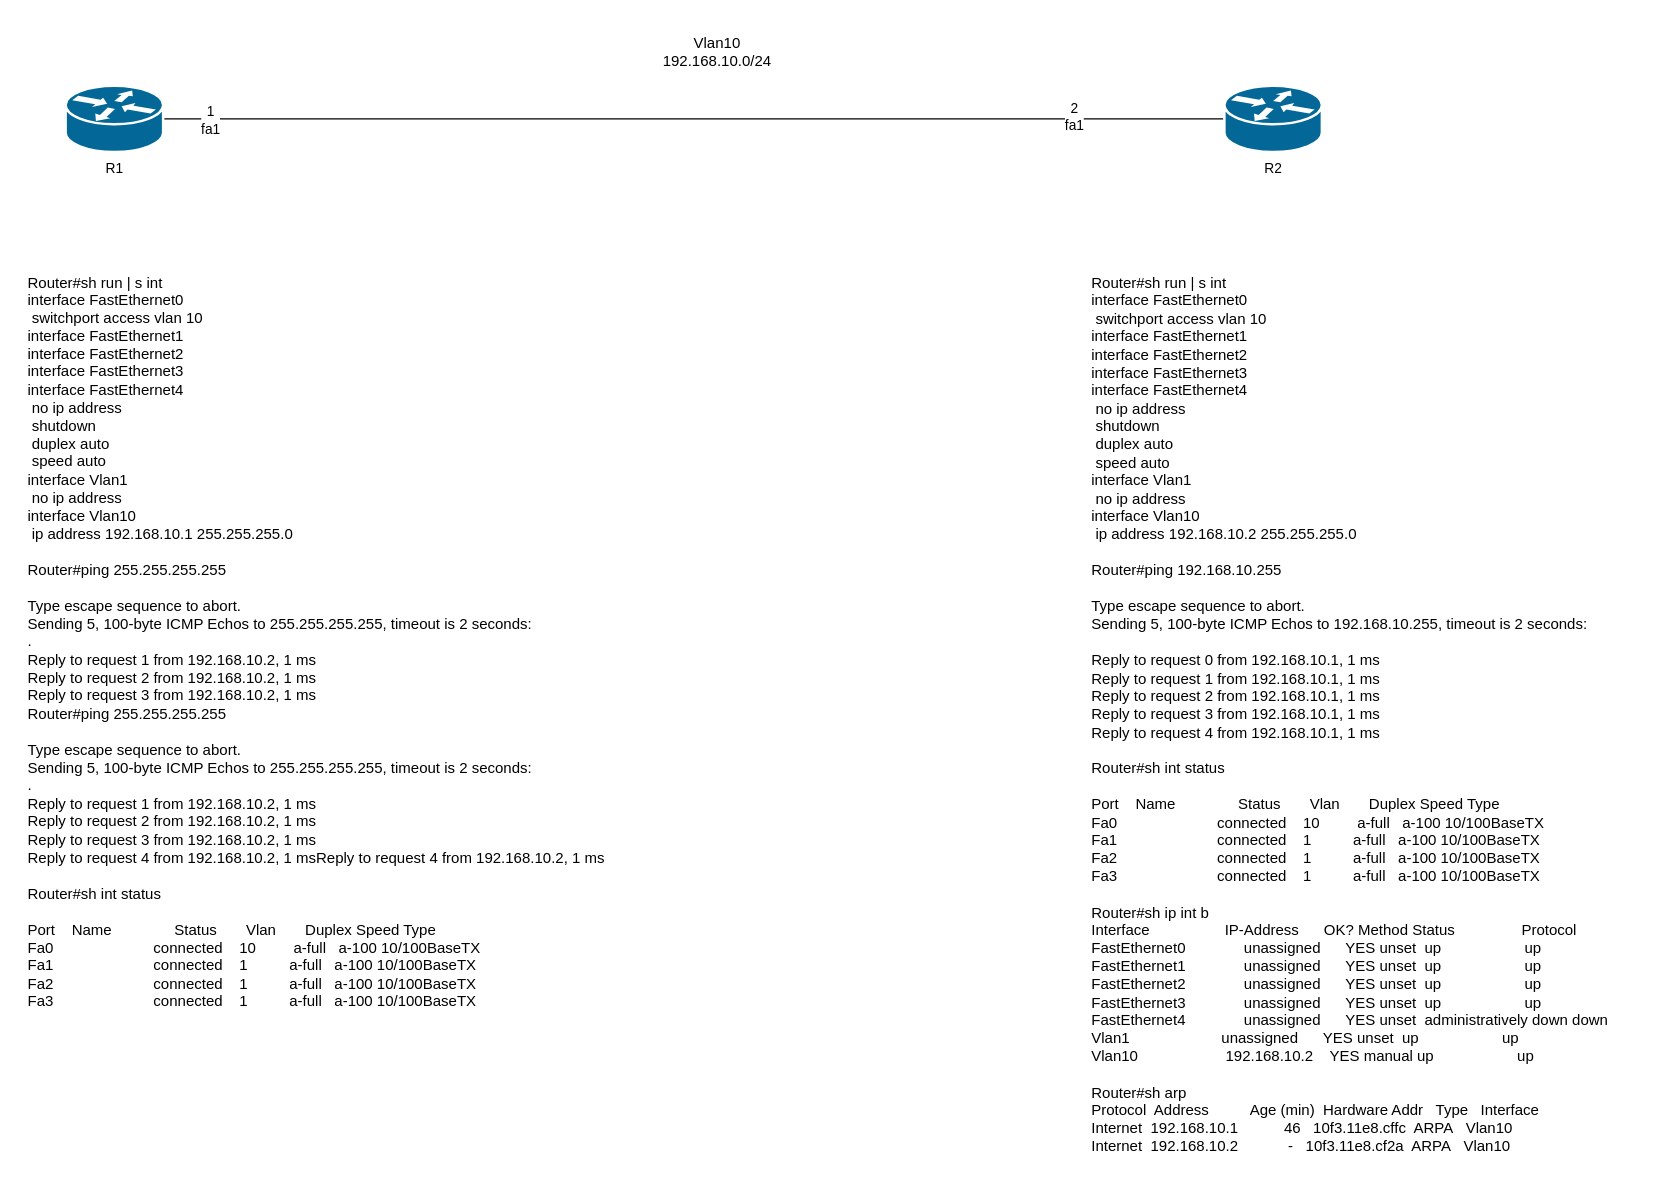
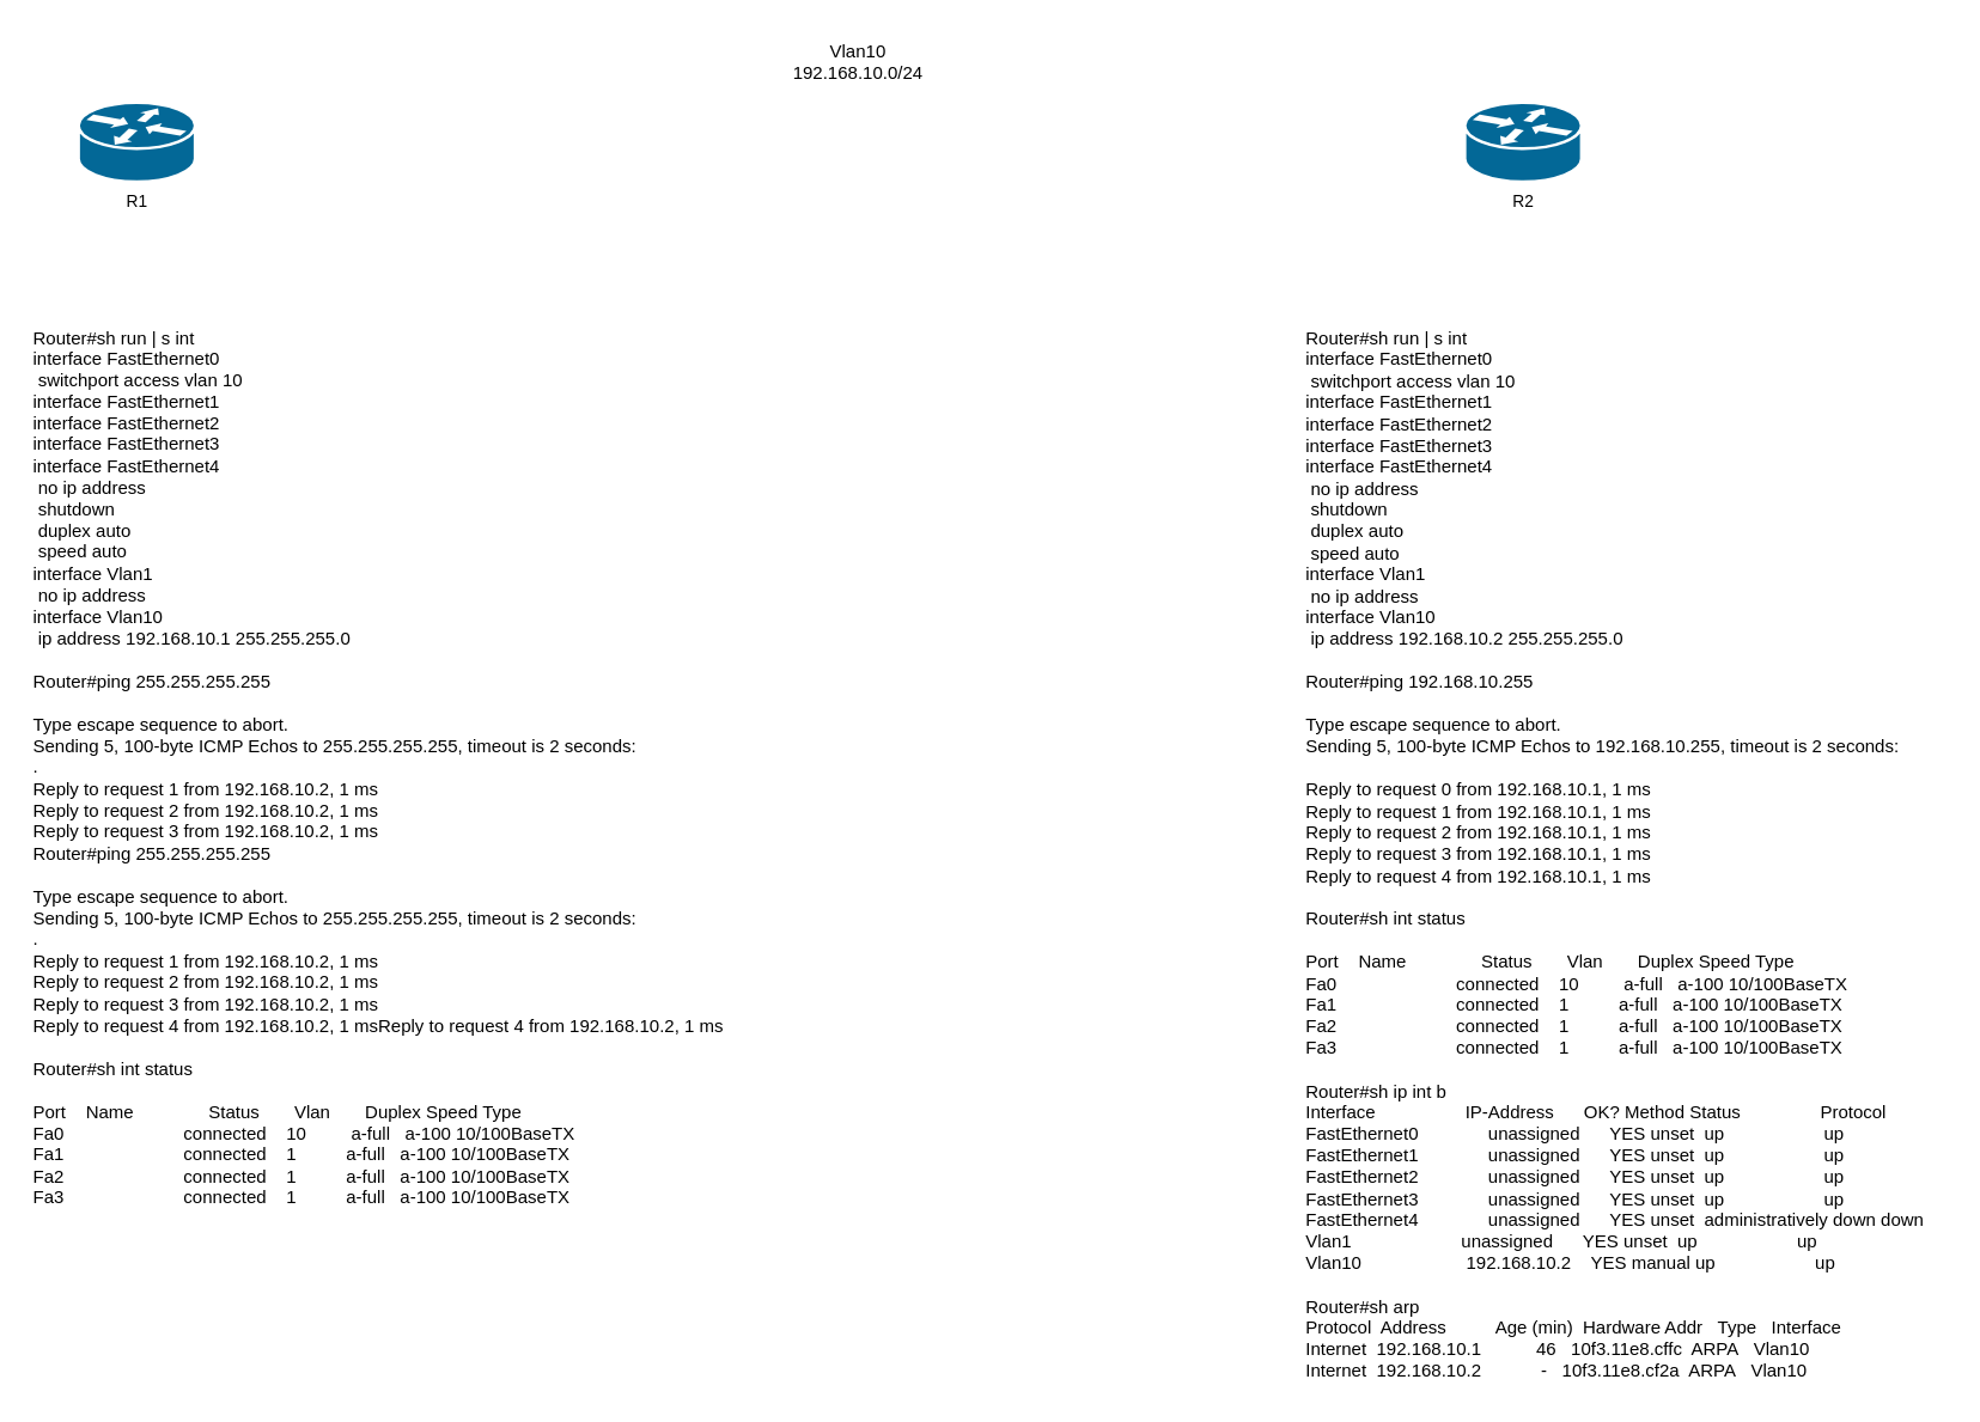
  <mxCell id="0" />
  <mxCell id="1" parent="0" />
- <mxCell id="2" style="rounded=0;orthogonalLoop=1;jettySize=auto;html=1;exitX=1;exitY=0.5;exitDx=0;exitDy=0;exitPerimeter=0;endArrow=none;endFill=0;" parent="1" source="5" target="6" edge="1"><mxGeometry relative="1" as="geometry" /></mxCell>
- <mxCell id="3" value="1&lt;br&gt;fa1" style="edgeLabel;html=1;align=center;verticalAlign=middle;resizable=0;points=[];" parent="2" vertex="1" connectable="0"><mxGeometry x="-0.913" y="-1" relative="1" as="geometry"><mxPoint as="offset" /></mxGeometry></mxCell>
- <mxCell id="4" value="2&lt;br&gt;fa1" style="edgeLabel;html=1;align=center;verticalAlign=middle;resizable=0;points=[];" parent="2" vertex="1" connectable="0"><mxGeometry x="0.666" y="-1" relative="1" as="geometry"><mxPoint x="21" y="-3" as="offset" /></mxGeometry></mxCell>
  <mxCell id="5" value="R1" style="shape=mxgraph.cisco.routers.router;sketch=0;html=1;pointerEvents=1;dashed=0;fillColor=#036897;strokeColor=#ffffff;strokeWidth=2;verticalLabelPosition=bottom;verticalAlign=top;align=center;outlineConnect=0;fontFamily=Helvetica;fontSize=11;fontColor=default;" parent="1" vertex="1"><mxGeometry x="52" y="68" width="78" height="53" as="geometry" /></mxCell>
  <mxCell id="6" value="R2" style="shape=mxgraph.cisco.routers.router;sketch=0;html=1;pointerEvents=1;dashed=0;fillColor=#036897;strokeColor=#ffffff;strokeWidth=2;verticalLabelPosition=bottom;verticalAlign=top;align=center;outlineConnect=0;fontFamily=Helvetica;fontSize=11;fontColor=default;" parent="1" vertex="1"><mxGeometry x="979" y="68" width="78" height="53" as="geometry" /></mxCell>
  <mxCell id="7" value="Vlan10&lt;br&gt;192.168.10.0/24" style="text;html=1;align=center;verticalAlign=middle;resizable=0;points=[];autosize=1;strokeColor=none;fillColor=none;" parent="1" vertex="1"><mxGeometry x="520" y="20" width="105" height="41" as="geometry" /></mxCell>
  <mxCell id="8" value="&lt;div&gt;Router#sh run | s int&lt;/div&gt;&lt;div&gt;interface FastEthernet0&lt;/div&gt;&lt;div&gt;&amp;nbsp;switchport access vlan 10&lt;/div&gt;&lt;div&gt;interface FastEthernet1&lt;/div&gt;&lt;div&gt;interface FastEthernet2&lt;/div&gt;&lt;div&gt;interface FastEthernet3&lt;/div&gt;&lt;div&gt;interface FastEthernet4&lt;/div&gt;&lt;div&gt;&amp;nbsp;no ip address&lt;/div&gt;&lt;div&gt;&amp;nbsp;shutdown&lt;/div&gt;&lt;div&gt;&amp;nbsp;duplex auto&lt;/div&gt;&lt;div&gt;&amp;nbsp;speed auto&lt;/div&gt;&lt;div&gt;interface Vlan1&lt;/div&gt;&lt;div&gt;&amp;nbsp;no ip address&lt;/div&gt;&lt;div&gt;interface Vlan10&lt;/div&gt;&lt;div&gt;&amp;nbsp;ip address 192.168.10.1 255.255.255.0&lt;/div&gt;&lt;div&gt;&lt;br&gt;&lt;/div&gt;&lt;div&gt;&lt;div style=&quot;border-color: var(--border-color);&quot;&gt;Router#ping 255.255.255.255&lt;/div&gt;&lt;div style=&quot;border-color: var(--border-color);&quot;&gt;&lt;br style=&quot;border-color: var(--border-color);&quot;&gt;&lt;/div&gt;&lt;div style=&quot;border-color: var(--border-color);&quot;&gt;Type escape sequence to abort.&lt;/div&gt;&lt;div style=&quot;border-color: var(--border-color);&quot;&gt;Sending 5, 100-byte ICMP Echos to 255.255.255.255, timeout is 2 seconds:&lt;/div&gt;&lt;div style=&quot;border-color: var(--border-color);&quot;&gt;.&lt;/div&gt;&lt;div style=&quot;border-color: var(--border-color);&quot;&gt;Reply to request 1 from 192.168.10.2, 1 ms&lt;/div&gt;&lt;div style=&quot;border-color: var(--border-color);&quot;&gt;Reply to request 2 from 192.168.10.2, 1 ms&lt;/div&gt;&lt;div style=&quot;border-color: var(--border-color);&quot;&gt;Reply to request 3 from 192.168.10.2, 1 ms&lt;/div&gt;&lt;div style=&quot;border-color: var(--border-color);&quot;&gt;Router#ping 255.255.255.255&lt;/div&gt;&lt;div style=&quot;border-color: var(--border-color);&quot;&gt;&lt;br style=&quot;border-color: var(--border-color);&quot;&gt;&lt;/div&gt;&lt;div style=&quot;border-color: var(--border-color);&quot;&gt;Type escape sequence to abort.&lt;/div&gt;&lt;div style=&quot;border-color: var(--border-color);&quot;&gt;Sending 5, 100-byte ICMP Echos to 255.255.255.255, timeout is 2 seconds:&lt;/div&gt;&lt;div style=&quot;border-color: var(--border-color);&quot;&gt;.&lt;/div&gt;&lt;div style=&quot;border-color: var(--border-color);&quot;&gt;Reply to request 1 from 192.168.10.2, 1 ms&lt;/div&gt;&lt;div style=&quot;border-color: var(--border-color);&quot;&gt;Reply to request 2 from 192.168.10.2, 1 ms&lt;/div&gt;&lt;div style=&quot;border-color: var(--border-color);&quot;&gt;Reply to request 3 from 192.168.10.2, 1 ms&lt;/div&gt;&lt;div style=&quot;border-color: var(--border-color);&quot;&gt;Reply to request 4 from 192.168.10.2, 1 msReply to request 4 from 192.168.10.2, 1 ms&lt;/div&gt;&lt;/div&gt;&lt;div style=&quot;border-color: var(--border-color);&quot;&gt;&lt;br&gt;&lt;/div&gt;&lt;div style=&quot;border-color: var(--border-color);&quot;&gt;&lt;div style=&quot;border-color: var(--border-color);&quot;&gt;Router#sh int status&lt;/div&gt;&lt;div style=&quot;border-color: var(--border-color);&quot;&gt;&lt;br style=&quot;border-color: var(--border-color);&quot;&gt;&lt;/div&gt;&lt;div style=&quot;border-color: var(--border-color);&quot;&gt;Port&amp;nbsp; &amp;nbsp; Name&amp;nbsp; &amp;nbsp; &amp;nbsp; &amp;nbsp; &amp;nbsp; &amp;nbsp; &amp;nbsp; &amp;nbsp;Status&amp;nbsp; &amp;nbsp; &amp;nbsp; &amp;nbsp;Vlan&amp;nbsp; &amp;nbsp; &amp;nbsp; &amp;nbsp;Duplex Speed Type&lt;/div&gt;&lt;div style=&quot;border-color: var(--border-color);&quot;&gt;Fa0&amp;nbsp; &amp;nbsp; &amp;nbsp; &amp;nbsp; &amp;nbsp; &amp;nbsp; &amp;nbsp; &amp;nbsp; &amp;nbsp; &amp;nbsp; &amp;nbsp; &amp;nbsp; connected&amp;nbsp; &amp;nbsp; 10&amp;nbsp; &amp;nbsp; &amp;nbsp; &amp;nbsp; &amp;nbsp;a-full&amp;nbsp; &amp;nbsp;a-100 10/100BaseTX&lt;/div&gt;&lt;div style=&quot;border-color: var(--border-color);&quot;&gt;Fa1&amp;nbsp; &amp;nbsp; &amp;nbsp; &amp;nbsp; &amp;nbsp; &amp;nbsp; &amp;nbsp; &amp;nbsp; &amp;nbsp; &amp;nbsp; &amp;nbsp; &amp;nbsp; connected&amp;nbsp; &amp;nbsp; 1&amp;nbsp; &amp;nbsp; &amp;nbsp; &amp;nbsp; &amp;nbsp; a-full&amp;nbsp; &amp;nbsp;a-100 10/100BaseTX&lt;/div&gt;&lt;div style=&quot;border-color: var(--border-color);&quot;&gt;Fa2&amp;nbsp; &amp;nbsp; &amp;nbsp; &amp;nbsp; &amp;nbsp; &amp;nbsp; &amp;nbsp; &amp;nbsp; &amp;nbsp; &amp;nbsp; &amp;nbsp; &amp;nbsp; connected&amp;nbsp; &amp;nbsp; 1&amp;nbsp; &amp;nbsp; &amp;nbsp; &amp;nbsp; &amp;nbsp; a-full&amp;nbsp; &amp;nbsp;a-100 10/100BaseTX&lt;/div&gt;&lt;div style=&quot;border-color: var(--border-color);&quot;&gt;Fa3&amp;nbsp; &amp;nbsp; &amp;nbsp; &amp;nbsp; &amp;nbsp; &amp;nbsp; &amp;nbsp; &amp;nbsp; &amp;nbsp; &amp;nbsp; &amp;nbsp; &amp;nbsp; connected&amp;nbsp; &amp;nbsp; 1&amp;nbsp; &amp;nbsp; &amp;nbsp; &amp;nbsp; &amp;nbsp; a-full&amp;nbsp; &amp;nbsp;a-100 10/100BaseTX&lt;/div&gt;&lt;/div&gt;" style="text;html=1;align=left;verticalAlign=middle;resizable=0;points=[];autosize=1;strokeColor=none;fillColor=none;" parent="1" vertex="1"><mxGeometry x="20" y="212" width="480" height="602" as="geometry" /></mxCell>
  <mxCell id="9" value="&lt;div&gt;Router#sh run | s int&lt;/div&gt;&lt;div&gt;interface FastEthernet0&lt;/div&gt;&lt;div&gt;&amp;nbsp;switchport access vlan 10&lt;/div&gt;&lt;div&gt;interface FastEthernet1&lt;/div&gt;&lt;div&gt;interface FastEthernet2&lt;/div&gt;&lt;div&gt;interface FastEthernet3&lt;/div&gt;&lt;div&gt;interface FastEthernet4&lt;/div&gt;&lt;div&gt;&amp;nbsp;no ip address&lt;/div&gt;&lt;div&gt;&amp;nbsp;shutdown&lt;/div&gt;&lt;div&gt;&amp;nbsp;duplex auto&lt;/div&gt;&lt;div&gt;&amp;nbsp;speed auto&lt;/div&gt;&lt;div&gt;interface Vlan1&lt;/div&gt;&lt;div&gt;&amp;nbsp;no ip address&lt;/div&gt;&lt;div&gt;interface Vlan10&lt;/div&gt;&lt;div&gt;&amp;nbsp;ip address 192.168.10.2 255.255.255.0&lt;/div&gt;&lt;div&gt;&lt;br&gt;&lt;/div&gt;&lt;div&gt;&lt;div style=&quot;border-color: var(--border-color);&quot;&gt;Router#ping 192.168.10.255&lt;/div&gt;&lt;div style=&quot;border-color: var(--border-color);&quot;&gt;&lt;br style=&quot;border-color: var(--border-color);&quot;&gt;&lt;/div&gt;&lt;div style=&quot;border-color: var(--border-color);&quot;&gt;Type escape sequence to abort.&lt;/div&gt;&lt;div style=&quot;border-color: var(--border-color);&quot;&gt;Sending 5, 100-byte ICMP Echos to 192.168.10.255, timeout is 2 seconds:&lt;/div&gt;&lt;div style=&quot;border-color: var(--border-color);&quot;&gt;&lt;br style=&quot;border-color: var(--border-color);&quot;&gt;&lt;/div&gt;&lt;div style=&quot;border-color: var(--border-color);&quot;&gt;Reply to request 0 from 192.168.10.1, 1 ms&lt;/div&gt;&lt;div style=&quot;border-color: var(--border-color);&quot;&gt;Reply to request 1 from 192.168.10.1, 1 ms&lt;/div&gt;&lt;div style=&quot;border-color: var(--border-color);&quot;&gt;Reply to request 2 from 192.168.10.1, 1 ms&lt;/div&gt;&lt;div style=&quot;border-color: var(--border-color);&quot;&gt;Reply to request 3 from 192.168.10.1, 1 ms&lt;/div&gt;&lt;div style=&quot;border-color: var(--border-color);&quot;&gt;Reply to request 4 from 192.168.10.1, 1 ms&lt;/div&gt;&lt;/div&gt;&lt;div style=&quot;border-color: var(--border-color);&quot;&gt;&lt;br&gt;&lt;/div&gt;&lt;div style=&quot;border-color: var(--border-color);&quot;&gt;&lt;div style=&quot;border-color: var(--border-color);&quot;&gt;Router#sh int status&lt;/div&gt;&lt;div style=&quot;border-color: var(--border-color);&quot;&gt;&lt;br style=&quot;border-color: var(--border-color);&quot;&gt;&lt;/div&gt;&lt;div style=&quot;border-color: var(--border-color);&quot;&gt;Port&amp;nbsp; &amp;nbsp; Name&amp;nbsp; &amp;nbsp; &amp;nbsp; &amp;nbsp; &amp;nbsp; &amp;nbsp; &amp;nbsp; &amp;nbsp;Status&amp;nbsp; &amp;nbsp; &amp;nbsp; &amp;nbsp;Vlan&amp;nbsp; &amp;nbsp; &amp;nbsp; &amp;nbsp;Duplex Speed Type&lt;/div&gt;&lt;div style=&quot;border-color: var(--border-color);&quot;&gt;Fa0&amp;nbsp; &amp;nbsp; &amp;nbsp; &amp;nbsp; &amp;nbsp; &amp;nbsp; &amp;nbsp; &amp;nbsp; &amp;nbsp; &amp;nbsp; &amp;nbsp; &amp;nbsp; connected&amp;nbsp; &amp;nbsp; 10&amp;nbsp; &amp;nbsp; &amp;nbsp; &amp;nbsp; &amp;nbsp;a-full&amp;nbsp; &amp;nbsp;a-100 10/100BaseTX&lt;/div&gt;&lt;div style=&quot;border-color: var(--border-color);&quot;&gt;Fa1&amp;nbsp; &amp;nbsp; &amp;nbsp; &amp;nbsp; &amp;nbsp; &amp;nbsp; &amp;nbsp; &amp;nbsp; &amp;nbsp; &amp;nbsp; &amp;nbsp; &amp;nbsp; connected&amp;nbsp; &amp;nbsp; 1&amp;nbsp; &amp;nbsp; &amp;nbsp; &amp;nbsp; &amp;nbsp; a-full&amp;nbsp; &amp;nbsp;a-100 10/100BaseTX&lt;/div&gt;&lt;div style=&quot;border-color: var(--border-color);&quot;&gt;Fa2&amp;nbsp; &amp;nbsp; &amp;nbsp; &amp;nbsp; &amp;nbsp; &amp;nbsp; &amp;nbsp; &amp;nbsp; &amp;nbsp; &amp;nbsp; &amp;nbsp; &amp;nbsp; connected&amp;nbsp; &amp;nbsp; 1&amp;nbsp; &amp;nbsp; &amp;nbsp; &amp;nbsp; &amp;nbsp; a-full&amp;nbsp; &amp;nbsp;a-100 10/100BaseTX&lt;/div&gt;&lt;div style=&quot;border-color: var(--border-color);&quot;&gt;Fa3&amp;nbsp; &amp;nbsp; &amp;nbsp; &amp;nbsp; &amp;nbsp; &amp;nbsp; &amp;nbsp; &amp;nbsp; &amp;nbsp; &amp;nbsp; &amp;nbsp; &amp;nbsp; connected&amp;nbsp; &amp;nbsp; 1&amp;nbsp; &amp;nbsp; &amp;nbsp; &amp;nbsp; &amp;nbsp; a-full&amp;nbsp; &amp;nbsp;a-100 10/100BaseTX&lt;/div&gt;&lt;div style=&quot;border-color: var(--border-color);&quot;&gt;&lt;br&gt;&lt;/div&gt;&lt;div style=&quot;border-color: var(--border-color);&quot;&gt;&lt;div style=&quot;border-color: var(--border-color);&quot;&gt;Router#sh ip int b&lt;/div&gt;&lt;div style=&quot;border-color: var(--border-color);&quot;&gt;Interface&amp;nbsp; &amp;nbsp; &amp;nbsp; &amp;nbsp; &amp;nbsp; &amp;nbsp; &amp;nbsp; &amp;nbsp; &amp;nbsp; IP-Address&amp;nbsp; &amp;nbsp; &amp;nbsp; OK? Method Status&amp;nbsp; &amp;nbsp; &amp;nbsp; &amp;nbsp; &amp;nbsp; &amp;nbsp; &amp;nbsp; &amp;nbsp; Protocol&lt;/div&gt;&lt;div style=&quot;border-color: var(--border-color);&quot;&gt;FastEthernet0&amp;nbsp; &amp;nbsp; &amp;nbsp; &amp;nbsp; &amp;nbsp; &amp;nbsp; &amp;nbsp; unassigned&amp;nbsp; &amp;nbsp; &amp;nbsp; YES unset&amp;nbsp; up&amp;nbsp; &amp;nbsp; &amp;nbsp; &amp;nbsp; &amp;nbsp; &amp;nbsp; &amp;nbsp; &amp;nbsp; &amp;nbsp; &amp;nbsp; up&lt;/div&gt;&lt;div style=&quot;border-color: var(--border-color);&quot;&gt;FastEthernet1&amp;nbsp; &amp;nbsp; &amp;nbsp; &amp;nbsp; &amp;nbsp; &amp;nbsp; &amp;nbsp; unassigned&amp;nbsp; &amp;nbsp; &amp;nbsp; YES unset&amp;nbsp; up&amp;nbsp; &amp;nbsp; &amp;nbsp; &amp;nbsp; &amp;nbsp; &amp;nbsp; &amp;nbsp; &amp;nbsp; &amp;nbsp; &amp;nbsp; up&lt;/div&gt;&lt;div style=&quot;border-color: var(--border-color);&quot;&gt;FastEthernet2&amp;nbsp; &amp;nbsp; &amp;nbsp; &amp;nbsp; &amp;nbsp; &amp;nbsp; &amp;nbsp; unassigned&amp;nbsp; &amp;nbsp; &amp;nbsp; YES unset&amp;nbsp; up&amp;nbsp; &amp;nbsp; &amp;nbsp; &amp;nbsp; &amp;nbsp; &amp;nbsp; &amp;nbsp; &amp;nbsp; &amp;nbsp; &amp;nbsp; up&lt;/div&gt;&lt;div style=&quot;border-color: var(--border-color);&quot;&gt;FastEthernet3&amp;nbsp; &amp;nbsp; &amp;nbsp; &amp;nbsp; &amp;nbsp; &amp;nbsp; &amp;nbsp; unassigned&amp;nbsp; &amp;nbsp; &amp;nbsp; YES unset&amp;nbsp; up&amp;nbsp; &amp;nbsp; &amp;nbsp; &amp;nbsp; &amp;nbsp; &amp;nbsp; &amp;nbsp; &amp;nbsp; &amp;nbsp; &amp;nbsp; up&lt;/div&gt;&lt;div style=&quot;border-color: var(--border-color);&quot;&gt;FastEthernet4&amp;nbsp; &amp;nbsp; &amp;nbsp; &amp;nbsp; &amp;nbsp; &amp;nbsp; &amp;nbsp; unassigned&amp;nbsp; &amp;nbsp; &amp;nbsp; YES unset&amp;nbsp; administratively down down&lt;/div&gt;&lt;div style=&quot;border-color: var(--border-color);&quot;&gt;Vlan1&amp;nbsp; &amp;nbsp; &amp;nbsp; &amp;nbsp; &amp;nbsp; &amp;nbsp; &amp;nbsp; &amp;nbsp; &amp;nbsp; &amp;nbsp; &amp;nbsp; unassigned&amp;nbsp; &amp;nbsp; &amp;nbsp; YES unset&amp;nbsp; up&amp;nbsp; &amp;nbsp; &amp;nbsp; &amp;nbsp; &amp;nbsp; &amp;nbsp; &amp;nbsp; &amp;nbsp; &amp;nbsp; &amp;nbsp; up&lt;/div&gt;&lt;div style=&quot;border-color: var(--border-color);&quot;&gt;Vlan10&amp;nbsp; &amp;nbsp; &amp;nbsp; &amp;nbsp; &amp;nbsp; &amp;nbsp; &amp;nbsp; &amp;nbsp; &amp;nbsp; &amp;nbsp; &amp;nbsp;192.168.10.2&amp;nbsp; &amp;nbsp; YES manual up&amp;nbsp; &amp;nbsp; &amp;nbsp; &amp;nbsp; &amp;nbsp; &amp;nbsp; &amp;nbsp; &amp;nbsp; &amp;nbsp; &amp;nbsp; up&lt;/div&gt;&lt;div style=&quot;border-color: var(--border-color);&quot;&gt;&lt;br&gt;&lt;/div&gt;&lt;div style=&quot;border-color: var(--border-color);&quot;&gt;&lt;div style=&quot;border-color: var(--border-color);&quot;&gt;Router#sh arp&lt;/div&gt;&lt;div style=&quot;border-color: var(--border-color);&quot;&gt;Protocol&amp;nbsp; Address&amp;nbsp; &amp;nbsp; &amp;nbsp; &amp;nbsp; &amp;nbsp; Age (min)&amp;nbsp; Hardware Addr&amp;nbsp; &amp;nbsp;Type&amp;nbsp; &amp;nbsp;Interface&lt;/div&gt;&lt;div style=&quot;border-color: var(--border-color);&quot;&gt;Internet&amp;nbsp; 192.168.10.1&amp;nbsp; &amp;nbsp; &amp;nbsp; &amp;nbsp; &amp;nbsp; &amp;nbsp;46&amp;nbsp; &amp;nbsp;10f3.11e8.cffc&amp;nbsp; ARPA&amp;nbsp; &amp;nbsp;Vlan10&lt;/div&gt;&lt;div style=&quot;border-color: var(--border-color);&quot;&gt;Internet&amp;nbsp; 192.168.10.2&amp;nbsp; &amp;nbsp; &amp;nbsp; &amp;nbsp; &amp;nbsp; &amp;nbsp; -&amp;nbsp; &amp;nbsp;10f3.11e8.cf2a&amp;nbsp; ARPA&amp;nbsp; &amp;nbsp;Vlan10&lt;/div&gt;&lt;/div&gt;&lt;/div&gt;&lt;/div&gt;" style="text;html=1;align=left;verticalAlign=middle;resizable=0;points=[];autosize=1;strokeColor=none;fillColor=none;" parent="1" vertex="1"><mxGeometry x="871" y="212" width="431" height="717" as="geometry" /></mxCell>
